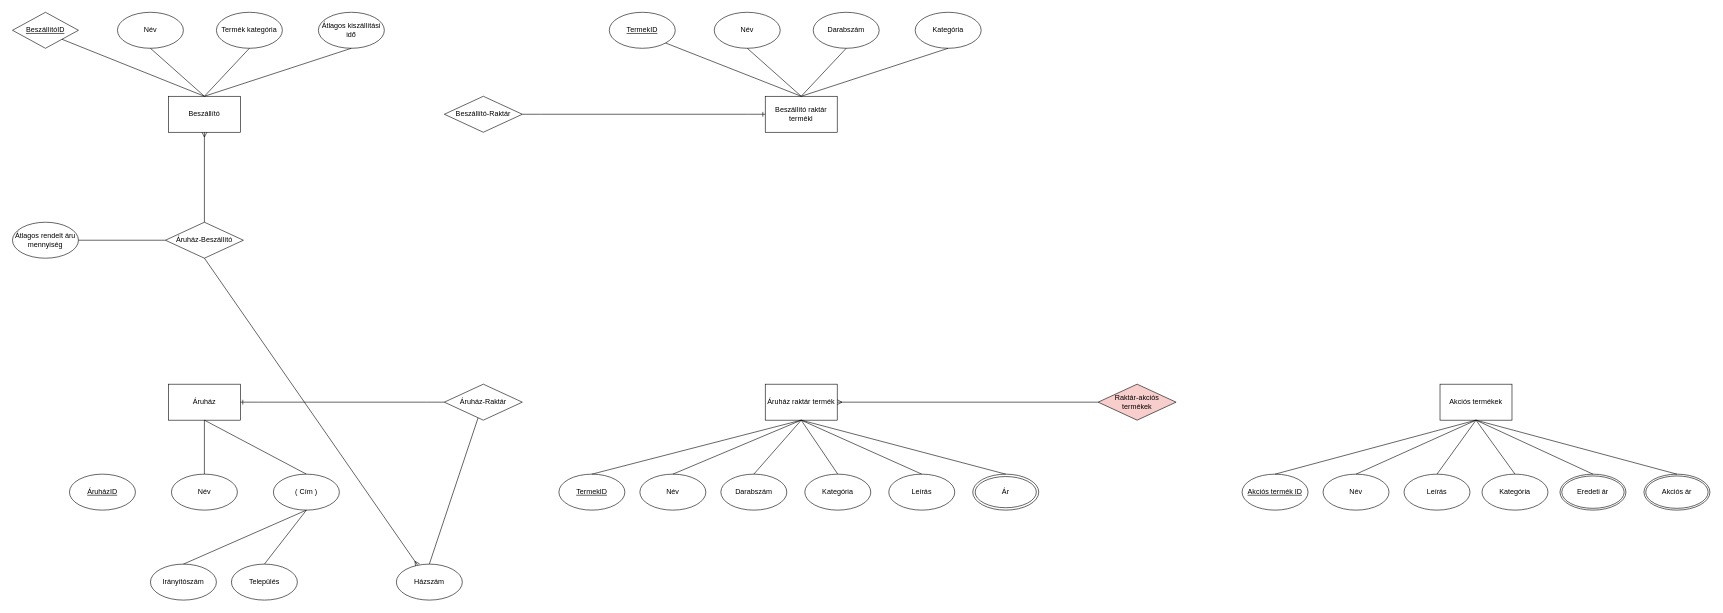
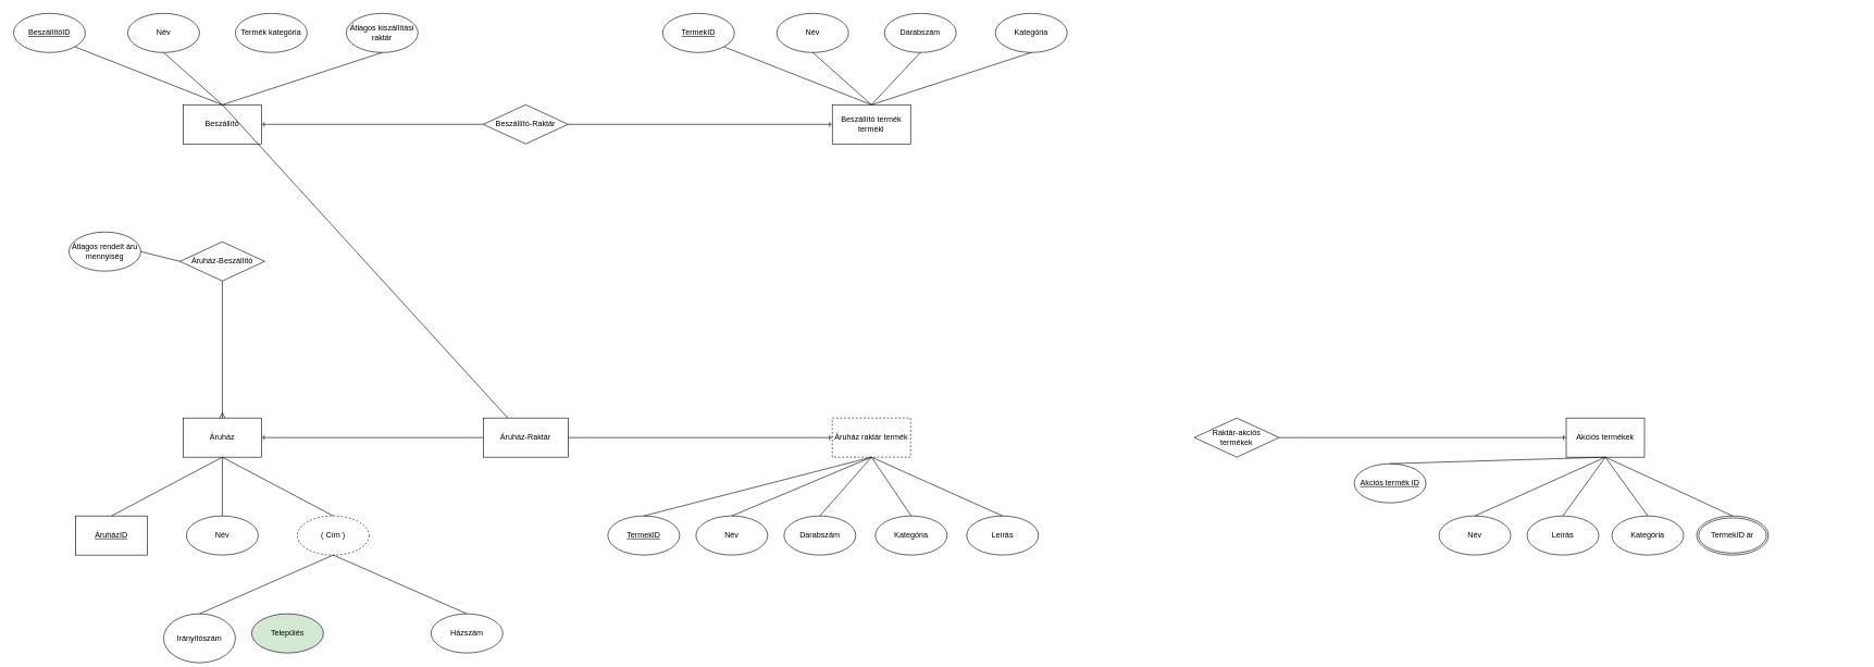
  <mxCell id="0" />
  <mxCell id="1" parent="0" />
  <mxCell id="2" value="Beszállító" style="rounded=0;whiteSpace=wrap;html=1;" parent="1" vertex="1"><mxGeometry x="280" y="160" width="120" height="60" as="geometry" /></mxCell>
- <mxCell id="3" value="&lt;u&gt;BeszállítóID&lt;/u&gt;" style="rhombus;whiteSpace=wrap;html=1;" parent="1" vertex="1"><mxGeometry x="20" y="20" width="110" height="60" as="geometry" /></mxCell>
+ <mxCell id="3" value="&lt;u&gt;BeszállítóID&lt;/u&gt;" style="ellipse;whiteSpace=wrap;html=1;" parent="1" vertex="1"><mxGeometry x="20" y="20" width="110" height="60" as="geometry" /></mxCell>
  <mxCell id="4" value="" style="endArrow=none;html=1;rounded=0;entryX=1;entryY=1;entryDx=0;entryDy=0;exitX=0.5;exitY=0;exitDx=0;exitDy=0;" parent="1" source="2" target="3" edge="1"><mxGeometry width="50" height="50" relative="1" as="geometry"><mxPoint x="320" y="260" as="sourcePoint" /><mxPoint x="370" y="210" as="targetPoint" /></mxGeometry></mxCell>
  <mxCell id="5" value="Név" style="ellipse;whiteSpace=wrap;html=1;" parent="1" vertex="1"><mxGeometry x="195" y="20" width="110" height="60" as="geometry" /></mxCell>
  <mxCell id="6" value="Termék kategória" style="ellipse;whiteSpace=wrap;html=1;" parent="1" vertex="1"><mxGeometry x="360" y="20" width="110" height="60" as="geometry" /></mxCell>
- <mxCell id="7" value="Átlagos kiszállítási idő" style="ellipse;whiteSpace=wrap;html=1;" parent="1" vertex="1"><mxGeometry x="530" y="20" width="110" height="60" as="geometry" /></mxCell>
+ <mxCell id="7" value="Átlagos kiszállítási raktár" style="ellipse;whiteSpace=wrap;html=1;" parent="1" vertex="1"><mxGeometry x="530" y="20" width="110" height="60" as="geometry" /></mxCell>
  <mxCell id="8" value="" style="endArrow=none;html=1;rounded=0;entryX=0.5;entryY=1;entryDx=0;entryDy=0;exitX=0.5;exitY=0;exitDx=0;exitDy=0;" parent="1" source="2" target="5" edge="1"><mxGeometry width="50" height="50" relative="1" as="geometry"><mxPoint x="320" y="260" as="sourcePoint" /><mxPoint x="370" y="210" as="targetPoint" /></mxGeometry></mxCell>
- <mxCell id="9" value="" style="endArrow=none;html=1;rounded=0;entryX=0.5;entryY=1;entryDx=0;entryDy=0;exitX=0.5;exitY=0;exitDx=0;exitDy=0;" parent="1" source="2" target="6" edge="1"><mxGeometry width="50" height="50" relative="1" as="geometry"><mxPoint x="320" y="260" as="sourcePoint" /><mxPoint x="370" y="210" as="targetPoint" /></mxGeometry></mxCell>
+ <mxCell id="9" value="" style="endArrow=none;html=1;rounded=0;exitX=0.5;exitY=0;exitDx=0;exitDy=0;" parent="1" source="2" target="41" edge="1"><mxGeometry width="50" height="50" relative="1" as="geometry"><mxPoint x="320" y="260" as="sourcePoint" /><mxPoint x="370" y="210" as="targetPoint" /></mxGeometry></mxCell>
  <mxCell id="10" value="" style="endArrow=none;html=1;rounded=0;entryX=0.5;entryY=1;entryDx=0;entryDy=0;exitX=0.5;exitY=0;exitDx=0;exitDy=0;" parent="1" source="2" target="7" edge="1"><mxGeometry width="50" height="50" relative="1" as="geometry"><mxPoint x="320" y="260" as="sourcePoint" /><mxPoint x="370" y="210" as="targetPoint" /></mxGeometry></mxCell>
  <mxCell id="11" value="Beszállító-Raktár" style="rhombus;whiteSpace=wrap;html=1;" parent="1" vertex="1"><mxGeometry x="740" y="160" width="130" height="60" as="geometry" /></mxCell>
- <mxCell id="12" value="Beszállító raktár termékl" style="rounded=0;whiteSpace=wrap;html=1;" parent="1" vertex="1"><mxGeometry x="1275" y="160" width="120" height="60" as="geometry" /></mxCell>
+ <mxCell id="12" value="Beszállító termék termékl" style="rounded=0;whiteSpace=wrap;html=1;" parent="1" vertex="1"><mxGeometry x="1275" y="160" width="120" height="60" as="geometry" /></mxCell>
  <mxCell id="13" value="&lt;u&gt;TermekID&lt;/u&gt;" style="ellipse;whiteSpace=wrap;html=1;" parent="1" vertex="1"><mxGeometry x="1015" y="20" width="110" height="60" as="geometry" /></mxCell>
  <mxCell id="14" value="" style="endArrow=none;html=1;rounded=0;entryX=1;entryY=1;entryDx=0;entryDy=0;exitX=0.5;exitY=0;exitDx=0;exitDy=0;" parent="1" source="12" target="13" edge="1"><mxGeometry width="50" height="50" relative="1" as="geometry"><mxPoint x="1315" y="260" as="sourcePoint" /><mxPoint x="1365" y="210" as="targetPoint" /></mxGeometry></mxCell>
  <mxCell id="15" value="Név" style="ellipse;whiteSpace=wrap;html=1;" parent="1" vertex="1"><mxGeometry x="1190" y="20" width="110" height="60" as="geometry" /></mxCell>
  <mxCell id="16" value="Darabszám" style="ellipse;whiteSpace=wrap;html=1;" parent="1" vertex="1"><mxGeometry x="1355" y="20" width="110" height="60" as="geometry" /></mxCell>
  <mxCell id="17" value="Kategória" style="ellipse;whiteSpace=wrap;html=1;" parent="1" vertex="1"><mxGeometry x="1525" y="20" width="110" height="60" as="geometry" /></mxCell>
  <mxCell id="18" value="" style="endArrow=none;html=1;rounded=0;entryX=0.5;entryY=1;entryDx=0;entryDy=0;exitX=0.5;exitY=0;exitDx=0;exitDy=0;" parent="1" source="12" target="15" edge="1"><mxGeometry width="50" height="50" relative="1" as="geometry"><mxPoint x="1315" y="260" as="sourcePoint" /><mxPoint x="1365" y="210" as="targetPoint" /></mxGeometry></mxCell>
  <mxCell id="19" value="" style="endArrow=none;html=1;rounded=0;entryX=0.5;entryY=1;entryDx=0;entryDy=0;exitX=0.5;exitY=0;exitDx=0;exitDy=0;" parent="1" source="12" target="16" edge="1"><mxGeometry width="50" height="50" relative="1" as="geometry"><mxPoint x="1315" y="260" as="sourcePoint" /><mxPoint x="1365" y="210" as="targetPoint" /></mxGeometry></mxCell>
  <mxCell id="20" value="" style="endArrow=none;html=1;rounded=0;entryX=0.5;entryY=1;entryDx=0;entryDy=0;exitX=0.5;exitY=0;exitDx=0;exitDy=0;" parent="1" source="12" target="17" edge="1"><mxGeometry width="50" height="50" relative="1" as="geometry"><mxPoint x="1315" y="260" as="sourcePoint" /><mxPoint x="1365" y="210" as="targetPoint" /></mxGeometry></mxCell>
  <mxCell id="21" value="Áruház-Beszállító" style="rhombus;whiteSpace=wrap;html=1;" parent="1" vertex="1"><mxGeometry x="275" y="370" width="130" height="60" as="geometry" /></mxCell>
  <mxCell id="22" value="" style="edgeStyle=entityRelationEdgeStyle;fontSize=12;html=1;endArrow=ERone;endFill=1;rounded=0;entryX=0;entryY=0.5;entryDx=0;entryDy=0;exitX=1;exitY=0.5;exitDx=0;exitDy=0;" parent="1" source="11" target="12" edge="1"><mxGeometry width="100" height="100" relative="1" as="geometry"><mxPoint x="690" y="260" as="sourcePoint" /><mxPoint x="790" y="160" as="targetPoint" /></mxGeometry></mxCell>
- <mxCell id="24" value="" style="fontSize=12;html=1;endArrow=ERmany;rounded=0;entryX=0.5;entryY=1;entryDx=0;entryDy=0;exitX=0.5;exitY=0;exitDx=0;exitDy=0;" parent="1" source="21" target="2" edge="1"><mxGeometry width="100" height="100" relative="1" as="geometry"><mxPoint x="245" y="410" as="sourcePoint" /><mxPoint x="350" y="240" as="targetPoint" /></mxGeometry></mxCell>
- <mxCell id="25" value="Átlagos rendelt áru mennyiség" style="ellipse;whiteSpace=wrap;html=1;" parent="1" vertex="1"><mxGeometry x="20" y="370" width="110" height="60" as="geometry" /></mxCell>
+ <mxCell id="23" value="" style="edgeStyle=entityRelationEdgeStyle;fontSize=12;html=1;endArrow=ERone;endFill=1;rounded=0;entryX=1;entryY=0.5;entryDx=0;entryDy=0;exitX=0;exitY=0.5;exitDx=0;exitDy=0;" parent="1" source="11" target="2" edge="1"><mxGeometry width="100" height="100" relative="1" as="geometry"><mxPoint x="690" y="260" as="sourcePoint" /><mxPoint x="790" y="160" as="targetPoint" /></mxGeometry></mxCell>
+ <mxCell id="25" value="Átlagos rendelt áru mennyiség" style="ellipse;whiteSpace=wrap;html=1;" parent="1" vertex="1"><mxGeometry x="105" y="355" width="110" height="60" as="geometry" /></mxCell>
  <mxCell id="26" value="" style="endArrow=none;html=1;rounded=0;exitX=1;exitY=0.5;exitDx=0;exitDy=0;entryX=0;entryY=0.5;entryDx=0;entryDy=0;" parent="1" source="25" target="21" edge="1"><mxGeometry relative="1" as="geometry"><mxPoint x="200" y="330" as="sourcePoint" /><mxPoint x="360" y="330" as="targetPoint" /></mxGeometry></mxCell>
  <mxCell id="27" value="Áruház" style="rounded=0;whiteSpace=wrap;html=1;" parent="1" vertex="1"><mxGeometry x="280" y="640" width="120" height="60" as="geometry" /></mxCell>
- <mxCell id="28" value="&lt;u&gt;ÁruházID&lt;/u&gt;" style="ellipse;whiteSpace=wrap;html=1;" parent="1" vertex="1"><mxGeometry x="115" y="790" width="110" height="60" as="geometry" /></mxCell>
+ <mxCell id="28" value="&lt;u&gt;ÁruházID&lt;/u&gt;" style="whiteSpace=wrap;html=1;rounded=0;" parent="1" vertex="1"><mxGeometry x="115" y="790" width="110" height="60" as="geometry" /></mxCell>
  <mxCell id="29" value="Név" style="ellipse;whiteSpace=wrap;html=1;" parent="1" vertex="1"><mxGeometry x="285" y="790" width="110" height="60" as="geometry" /></mxCell>
- <mxCell id="30" value="( Cím )" style="ellipse;whiteSpace=wrap;html=1;" parent="1" vertex="1"><mxGeometry x="455" y="790" width="110" height="60" as="geometry" /></mxCell>
- <mxCell id="31" value="" style="fontSize=12;html=1;endArrow=ERmany;rounded=0;exitX=0.5;exitY=1;exitDx=0;exitDy=0;" parent="1" source="21" target="36" edge="1"><mxGeometry width="100" height="100" relative="1" as="geometry"><mxPoint x="370" y="570" as="sourcePoint" /><mxPoint x="470" y="470" as="targetPoint" /></mxGeometry></mxCell>
+ <mxCell id="30" value="( Cím )" style="ellipse;whiteSpace=wrap;html=1;dashed=1;" parent="1" vertex="1"><mxGeometry x="455" y="790" width="110" height="60" as="geometry" /></mxCell>
+ <mxCell id="31" value="" style="fontSize=12;html=1;endArrow=ERmany;rounded=0;exitX=0.5;exitY=1;exitDx=0;exitDy=0;entryX=0.5;entryY=0;entryDx=0;entryDy=0;" parent="1" source="21" target="27" edge="1"><mxGeometry width="100" height="100" relative="1" as="geometry"><mxPoint x="370" y="570" as="sourcePoint" /><mxPoint x="470" y="470" as="targetPoint" /></mxGeometry></mxCell>
+ <mxCell id="32" value="" style="endArrow=none;html=1;rounded=0;exitX=0.5;exitY=0;exitDx=0;exitDy=0;entryX=0.5;entryY=1;entryDx=0;entryDy=0;" parent="1" source="28" target="27" edge="1"><mxGeometry relative="1" as="geometry"><mxPoint x="340" y="520" as="sourcePoint" /><mxPoint x="500" y="520" as="targetPoint" /></mxGeometry></mxCell>
  <mxCell id="33" value="" style="endArrow=none;html=1;rounded=0;exitX=0.5;exitY=0;exitDx=0;exitDy=0;entryX=0.5;entryY=1;entryDx=0;entryDy=0;" parent="1" source="29" target="27" edge="1"><mxGeometry relative="1" as="geometry"><mxPoint x="340" y="520" as="sourcePoint" /><mxPoint x="500" y="520" as="targetPoint" /></mxGeometry></mxCell>
  <mxCell id="34" value="" style="endArrow=none;html=1;rounded=0;entryX=0.5;entryY=0;entryDx=0;entryDy=0;exitX=0.5;exitY=1;exitDx=0;exitDy=0;" parent="1" source="27" target="30" edge="1"><mxGeometry relative="1" as="geometry"><mxPoint x="340" y="520" as="sourcePoint" /><mxPoint x="500" y="520" as="targetPoint" /></mxGeometry></mxCell>
- <mxCell id="35" value="Irányítószám" style="ellipse;whiteSpace=wrap;html=1;" parent="1" vertex="1"><mxGeometry x="250" y="940" width="110" height="60" as="geometry" /></mxCell>
+ <mxCell id="35" value="Irányítószám" style="ellipse;whiteSpace=wrap;html=1;" parent="1" vertex="1"><mxGeometry x="250" y="940" width="110" height="75" as="geometry" /></mxCell>
  <mxCell id="36" value="Házszám" style="ellipse;whiteSpace=wrap;html=1;" parent="1" vertex="1"><mxGeometry x="660" y="940" width="110" height="60" as="geometry" /></mxCell>
- <mxCell id="37" value="Település" style="ellipse;whiteSpace=wrap;html=1;" parent="1" vertex="1"><mxGeometry x="385" y="940" width="110" height="60" as="geometry" /></mxCell>
+ <mxCell id="37" value="Település" style="ellipse;whiteSpace=wrap;html=1;fillColor=#d5e8d4;" parent="1" vertex="1"><mxGeometry x="385" y="940" width="110" height="60" as="geometry" /></mxCell>
  <mxCell id="38" value="" style="endArrow=none;html=1;rounded=0;exitX=0.5;exitY=0;exitDx=0;exitDy=0;entryX=0.5;entryY=1;entryDx=0;entryDy=0;" parent="1" source="35" target="30" edge="1"><mxGeometry relative="1" as="geometry"><mxPoint x="560" y="700" as="sourcePoint" /><mxPoint x="720" y="700" as="targetPoint" /></mxGeometry></mxCell>
- <mxCell id="39" value="" style="endArrow=none;html=1;rounded=0;exitX=0.5;exitY=0;exitDx=0;exitDy=0;entryX=0.5;entryY=1;entryDx=0;entryDy=0;" parent="1" source="37" target="30" edge="1"><mxGeometry relative="1" as="geometry"><mxPoint x="560" y="700" as="sourcePoint" /><mxPoint x="720" y="700" as="targetPoint" /></mxGeometry></mxCell>
- <mxCell id="40" value="" style="endArrow=none;html=1;rounded=0;exitX=0.5;exitY=0;exitDx=0;exitDy=0;" parent="1" source="36" target="41" edge="1"><mxGeometry relative="1" as="geometry"><mxPoint x="560" y="700" as="sourcePoint" /><mxPoint x="720" y="700" as="targetPoint" /></mxGeometry></mxCell>
- <mxCell id="41" value="Áruház-Raktár" style="rhombus;whiteSpace=wrap;html=1;" parent="1" vertex="1"><mxGeometry x="740" y="640" width="130" height="60" as="geometry" /></mxCell>
- <mxCell id="42" value="Áruház raktár termék" style="rounded=0;whiteSpace=wrap;html=1;" parent="1" vertex="1"><mxGeometry x="1275" y="640" width="120" height="60" as="geometry" /></mxCell>
+ <mxCell id="40" value="" style="endArrow=none;html=1;rounded=0;exitX=0.5;exitY=0;exitDx=0;exitDy=0;entryX=0.5;entryY=1;entryDx=0;entryDy=0;" parent="1" source="36" target="30" edge="1"><mxGeometry relative="1" as="geometry"><mxPoint x="560" y="700" as="sourcePoint" /><mxPoint x="720" y="700" as="targetPoint" /></mxGeometry></mxCell>
+ <mxCell id="41" value="Áruház-Raktár" style="whiteSpace=wrap;html=1;rounded=0;" parent="1" vertex="1"><mxGeometry x="740" y="640" width="130" height="60" as="geometry" /></mxCell>
+ <mxCell id="42" value="Áruház raktár termék" style="rounded=0;whiteSpace=wrap;html=1;dashed=1;" parent="1" vertex="1"><mxGeometry x="1275" y="640" width="120" height="60" as="geometry" /></mxCell>
  <mxCell id="43" value="" style="edgeStyle=entityRelationEdgeStyle;fontSize=12;html=1;endArrow=ERone;endFill=1;rounded=0;entryX=1;entryY=0.5;entryDx=0;entryDy=0;exitX=0;exitY=0.5;exitDx=0;exitDy=0;" parent="1" source="41" target="27" edge="1"><mxGeometry width="100" height="100" relative="1" as="geometry"><mxPoint x="710" y="560" as="sourcePoint" /><mxPoint x="810" y="460" as="targetPoint" /></mxGeometry></mxCell>
+ <mxCell id="44" value="" style="edgeStyle=entityRelationEdgeStyle;fontSize=12;html=1;endArrow=ERone;endFill=1;rounded=0;exitX=1;exitY=0.5;exitDx=0;exitDy=0;entryX=0;entryY=0.5;entryDx=0;entryDy=0;" parent="1" source="41" target="42" edge="1"><mxGeometry width="100" height="100" relative="1" as="geometry"><mxPoint x="710" y="560" as="sourcePoint" /><mxPoint x="810" y="460" as="targetPoint" /></mxGeometry></mxCell>
  <mxCell id="45" value="&lt;u&gt;TermekID&lt;/u&gt;" style="ellipse;whiteSpace=wrap;html=1;" parent="1" vertex="1"><mxGeometry x="931" y="790" width="110" height="60" as="geometry" /></mxCell>
  <mxCell id="46" value="Név" style="ellipse;whiteSpace=wrap;html=1;" parent="1" vertex="1"><mxGeometry x="1066" y="790" width="110" height="60" as="geometry" /></mxCell>
  <mxCell id="47" value="Darabszám" style="ellipse;whiteSpace=wrap;html=1;" parent="1" vertex="1"><mxGeometry x="1201" y="790" width="110" height="60" as="geometry" /></mxCell>
  <mxCell id="48" value="Kategória" style="ellipse;whiteSpace=wrap;html=1;" parent="1" vertex="1"><mxGeometry x="1341" y="790" width="110" height="60" as="geometry" /></mxCell>
  <mxCell id="49" value="Leírás" style="ellipse;whiteSpace=wrap;html=1;" parent="1" vertex="1"><mxGeometry x="1481" y="790" width="110" height="60" as="geometry" /></mxCell>
- <mxCell id="50" value="Ár" style="ellipse;shape=doubleEllipse;whiteSpace=wrap;html=1;" parent="1" vertex="1"><mxGeometry x="1621" y="790" width="110" height="60" as="geometry" /></mxCell>
  <mxCell id="51" value="" style="endArrow=none;html=1;rounded=0;exitX=0.5;exitY=0;exitDx=0;exitDy=0;entryX=0.5;entryY=1;entryDx=0;entryDy=0;" parent="1" source="45" target="42" edge="1"><mxGeometry relative="1" as="geometry"><mxPoint x="1070" y="640" as="sourcePoint" /><mxPoint x="1230" y="640" as="targetPoint" /></mxGeometry></mxCell>
  <mxCell id="52" value="" style="endArrow=none;html=1;rounded=0;exitX=0.5;exitY=0;exitDx=0;exitDy=0;entryX=0.5;entryY=1;entryDx=0;entryDy=0;" parent="1" source="46" target="42" edge="1"><mxGeometry relative="1" as="geometry"><mxPoint x="1070" y="640" as="sourcePoint" /><mxPoint x="1230" y="640" as="targetPoint" /></mxGeometry></mxCell>
  <mxCell id="53" value="" style="endArrow=none;html=1;rounded=0;exitX=0.5;exitY=0;exitDx=0;exitDy=0;entryX=0.5;entryY=1;entryDx=0;entryDy=0;" parent="1" source="47" target="42" edge="1"><mxGeometry relative="1" as="geometry"><mxPoint x="1070" y="640" as="sourcePoint" /><mxPoint x="1230" y="640" as="targetPoint" /></mxGeometry></mxCell>
  <mxCell id="54" value="" style="endArrow=none;html=1;rounded=0;exitX=0.5;exitY=0;exitDx=0;exitDy=0;entryX=0.5;entryY=1;entryDx=0;entryDy=0;" parent="1" source="48" target="42" edge="1"><mxGeometry relative="1" as="geometry"><mxPoint x="1070" y="640" as="sourcePoint" /><mxPoint x="1230" y="640" as="targetPoint" /></mxGeometry></mxCell>
  <mxCell id="55" value="" style="endArrow=none;html=1;rounded=0;entryX=0.5;entryY=0;entryDx=0;entryDy=0;exitX=0.5;exitY=1;exitDx=0;exitDy=0;" parent="1" source="42" target="49" edge="1"><mxGeometry relative="1" as="geometry"><mxPoint x="1070" y="640" as="sourcePoint" /><mxPoint x="1230" y="640" as="targetPoint" /></mxGeometry></mxCell>
- <mxCell id="56" value="" style="endArrow=none;html=1;rounded=0;entryX=0.5;entryY=0;entryDx=0;entryDy=0;exitX=0.5;exitY=1;exitDx=0;exitDy=0;" parent="1" source="42" target="50" edge="1"><mxGeometry relative="1" as="geometry"><mxPoint x="1270" y="670" as="sourcePoint" /><mxPoint x="1230" y="640" as="targetPoint" /></mxGeometry></mxCell>
- <mxCell id="57" value="Raktár-akciós &lt;br&gt;termékek" style="rhombus;whiteSpace=wrap;html=1;fillColor=#f8cecc;" parent="1" vertex="1"><mxGeometry x="1830" y="640" width="130" height="60" as="geometry" /></mxCell>
+ <mxCell id="57" value="Raktár-akciós &lt;br&gt;termékek" style="rhombus;whiteSpace=wrap;html=1;" parent="1" vertex="1"><mxGeometry x="1830" y="640" width="130" height="60" as="geometry" /></mxCell>
  <mxCell id="58" value="Akciós termékek" style="rounded=0;whiteSpace=wrap;html=1;" parent="1" vertex="1"><mxGeometry x="2400" y="640" width="120" height="60" as="geometry" /></mxCell>
- <mxCell id="60" value="&lt;u&gt;Akciós termék ID&lt;/u&gt;" style="ellipse;whiteSpace=wrap;html=1;" parent="1" vertex="1"><mxGeometry x="2070" y="790" width="110" height="60" as="geometry" /></mxCell>
+ <mxCell id="59" value="" style="edgeStyle=entityRelationEdgeStyle;fontSize=12;html=1;endArrow=ERone;endFill=1;rounded=0;exitX=1;exitY=0.5;exitDx=0;exitDy=0;entryX=0;entryY=0.5;entryDx=0;entryDy=0;" parent="1" source="57" target="58" edge="1"><mxGeometry width="100" height="100" relative="1" as="geometry"><mxPoint x="2040" y="570" as="sourcePoint" /><mxPoint x="2140" y="470" as="targetPoint" /></mxGeometry></mxCell>
+ <mxCell id="60" value="&lt;u&gt;Akciós termék ID&lt;/u&gt;" style="ellipse;whiteSpace=wrap;html=1;" parent="1" vertex="1"><mxGeometry x="2075" y="710" width="110" height="60" as="geometry" /></mxCell>
  <mxCell id="61" value="Név" style="ellipse;whiteSpace=wrap;html=1;" parent="1" vertex="1"><mxGeometry x="2205" y="790" width="110" height="60" as="geometry" /></mxCell>
  <mxCell id="62" value="Leírás" style="ellipse;whiteSpace=wrap;html=1;" parent="1" vertex="1"><mxGeometry x="2340" y="790" width="110" height="60" as="geometry" /></mxCell>
  <mxCell id="63" value="Kategória" style="ellipse;whiteSpace=wrap;html=1;" parent="1" vertex="1"><mxGeometry x="2470" y="790" width="110" height="60" as="geometry" /></mxCell>
- <mxCell id="64" value="Eredeti ár" style="ellipse;shape=doubleEllipse;margin=3;whiteSpace=wrap;html=1;align=center;" parent="1" vertex="1"><mxGeometry x="2600" y="790" width="110" height="60" as="geometry" /></mxCell>
- <mxCell id="65" value="Akciós ár" style="ellipse;shape=doubleEllipse;margin=3;whiteSpace=wrap;html=1;align=center;" parent="1" vertex="1"><mxGeometry x="2740" y="790" width="110" height="60" as="geometry" /></mxCell>
+ <mxCell id="64" value="TermekID ár" style="ellipse;shape=doubleEllipse;margin=3;whiteSpace=wrap;html=1;align=center;" parent="1" vertex="1"><mxGeometry x="2600" y="790" width="110" height="60" as="geometry" /></mxCell>
  <mxCell id="66" value="" style="endArrow=none;html=1;rounded=0;exitX=0.5;exitY=0;exitDx=0;exitDy=0;entryX=0.5;entryY=1;entryDx=0;entryDy=0;" parent="1" source="60" target="58" edge="1"><mxGeometry relative="1" as="geometry"><mxPoint x="2360" y="540" as="sourcePoint" /><mxPoint x="2520" y="540" as="targetPoint" /></mxGeometry></mxCell>
  <mxCell id="67" value="" style="endArrow=none;html=1;rounded=0;exitX=0.5;exitY=0;exitDx=0;exitDy=0;entryX=0.5;entryY=1;entryDx=0;entryDy=0;" parent="1" source="61" target="58" edge="1"><mxGeometry relative="1" as="geometry"><mxPoint x="2360" y="540" as="sourcePoint" /><mxPoint x="2520" y="540" as="targetPoint" /></mxGeometry></mxCell>
  <mxCell id="68" value="" style="endArrow=none;html=1;rounded=0;exitX=0.5;exitY=0;exitDx=0;exitDy=0;entryX=0.5;entryY=1;entryDx=0;entryDy=0;" parent="1" source="62" target="58" edge="1"><mxGeometry relative="1" as="geometry"><mxPoint x="2360" y="540" as="sourcePoint" /><mxPoint x="2520" y="540" as="targetPoint" /></mxGeometry></mxCell>
  <mxCell id="69" value="" style="endArrow=none;html=1;rounded=0;exitX=0.5;exitY=0;exitDx=0;exitDy=0;entryX=0.5;entryY=1;entryDx=0;entryDy=0;" parent="1" source="63" target="58" edge="1"><mxGeometry relative="1" as="geometry"><mxPoint x="2360" y="540" as="sourcePoint" /><mxPoint x="2550" y="710" as="targetPoint" /></mxGeometry></mxCell>
  <mxCell id="70" value="" style="endArrow=none;html=1;rounded=0;exitX=0.5;exitY=0;exitDx=0;exitDy=0;entryX=0.5;entryY=1;entryDx=0;entryDy=0;" parent="1" source="64" target="58" edge="1"><mxGeometry relative="1" as="geometry"><mxPoint x="2360" y="540" as="sourcePoint" /><mxPoint x="2520" y="540" as="targetPoint" /></mxGeometry></mxCell>
- <mxCell id="71" value="" style="endArrow=none;html=1;rounded=0;entryX=0.5;entryY=0;entryDx=0;entryDy=0;exitX=0.5;exitY=1;exitDx=0;exitDy=0;" parent="1" source="58" target="65" edge="1"><mxGeometry relative="1" as="geometry"><mxPoint x="2360" y="540" as="sourcePoint" /><mxPoint x="2520" y="540" as="targetPoint" /></mxGeometry></mxCell>
- <mxCell id="72" value="" style="fontSize=12;html=1;endArrow=ERmany;rounded=0;entryX=1;entryY=0.5;entryDx=0;entryDy=0;exitX=0;exitY=0.5;exitDx=0;exitDy=0;" parent="1" source="57" target="42" edge="1"><mxGeometry width="100" height="100" relative="1" as="geometry"><mxPoint x="1690" y="680" as="sourcePoint" /><mxPoint x="1610" y="630" as="targetPoint" /></mxGeometry></mxCell>
